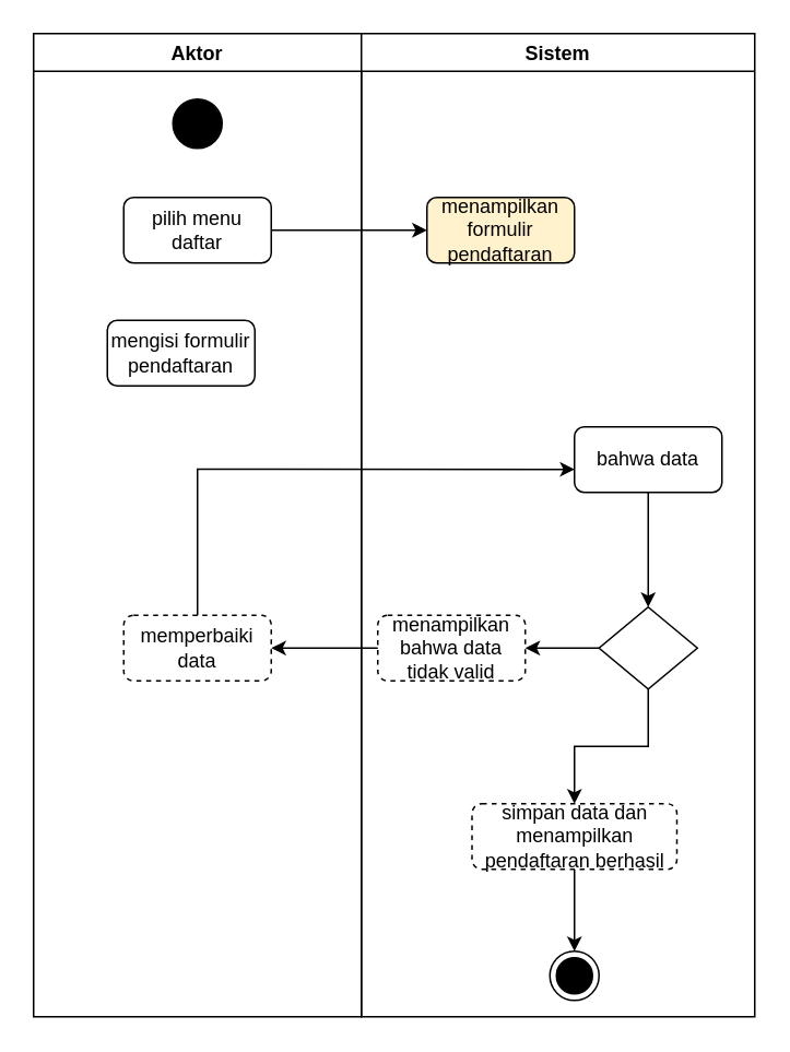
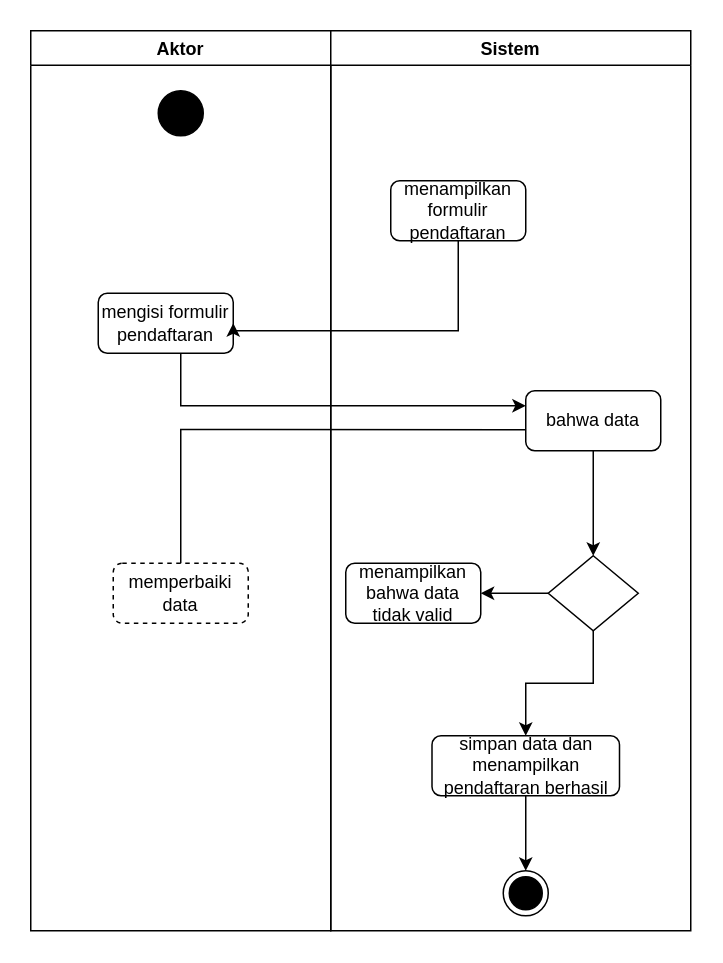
  <mxCell id="0" />
  <mxCell id="1" parent="0" />
  <mxCell id="2" value="Aktor" style="swimlane;" vertex="1" parent="1"><mxGeometry x="20" y="20" width="200" height="600" as="geometry" /></mxCell>
  <mxCell id="3" value="" style="ellipse;whiteSpace=wrap;html=1;aspect=fixed;fillColor=#000000;" vertex="1" parent="2"><mxGeometry x="85" y="40" width="30" height="30" as="geometry" /></mxCell>
- <mxCell id="4" value="pilih menu daftar" style="rounded=1;whiteSpace=wrap;html=1;fillColor=#FFFFFF;" vertex="1" parent="2"><mxGeometry x="55" y="100" width="90" height="40" as="geometry" /></mxCell>
  <mxCell id="5" value="mengisi formulir pendaftaran" style="rounded=1;whiteSpace=wrap;html=1;fillColor=#FFFFFF;" vertex="1" parent="2"><mxGeometry x="45" y="175" width="90" height="40" as="geometry" /></mxCell>
  <mxCell id="6" value="memperbaiki data" style="rounded=1;whiteSpace=wrap;html=1;fillColor=#FFFFFF;dashed=1;" vertex="1" parent="2"><mxGeometry x="55" y="355" width="90" height="40" as="geometry" /></mxCell>
  <mxCell id="7" value="Sistem" style="swimlane;" vertex="1" parent="1"><mxGeometry x="220" y="20" width="240" height="600" as="geometry" /></mxCell>
- <mxCell id="8" value="menampilkan formulir pendaftaran" style="rounded=1;whiteSpace=wrap;html=1;fillColor=#fff2cc;" vertex="1" parent="7"><mxGeometry x="40" y="100" width="90" height="40" as="geometry" /></mxCell>
+ <mxCell id="8" value="menampilkan formulir pendaftaran" style="rounded=1;whiteSpace=wrap;html=1;fillColor=#FFFFFF;" vertex="1" parent="7"><mxGeometry x="40" y="100" width="90" height="40" as="geometry" /></mxCell>
  <mxCell id="9" value="" style="edgeStyle=orthogonalEdgeStyle;rounded=0;orthogonalLoop=1;jettySize=auto;html=1;" edge="1" parent="7" source="10" target="16"><mxGeometry relative="1" as="geometry" /></mxCell>
  <mxCell id="10" value="bahwa data" style="rounded=1;whiteSpace=wrap;html=1;fillColor=#FFFFFF;" vertex="1" parent="7"><mxGeometry x="130" y="240" width="90" height="40" as="geometry" /></mxCell>
- <mxCell id="11" value="menampilkan bahwa data tidak valid" style="rounded=1;whiteSpace=wrap;html=1;fillColor=#FFFFFF;dashed=1;" vertex="1" parent="7"><mxGeometry x="10" y="355" width="90" height="40" as="geometry" /></mxCell>
+ <mxCell id="11" value="menampilkan bahwa data tidak valid" style="rounded=1;whiteSpace=wrap;html=1;fillColor=#FFFFFF;" vertex="1" parent="7"><mxGeometry x="10" y="355" width="90" height="40" as="geometry" /></mxCell>
  <mxCell id="12" value="" style="edgeStyle=orthogonalEdgeStyle;rounded=0;orthogonalLoop=1;jettySize=auto;html=1;" edge="1" parent="7" source="13" target="17"><mxGeometry relative="1" as="geometry" /></mxCell>
- <mxCell id="13" value="simpan data dan menampilkan pendaftaran berhasil" style="rounded=1;whiteSpace=wrap;html=1;fillColor=#FFFFFF;dashed=1;" vertex="1" parent="7"><mxGeometry x="67.5" y="470" width="125" height="40" as="geometry" /></mxCell>
+ <mxCell id="13" value="simpan data dan menampilkan pendaftaran berhasil" style="rounded=1;whiteSpace=wrap;html=1;fillColor=#FFFFFF;" vertex="1" parent="7"><mxGeometry x="67.5" y="470" width="125" height="40" as="geometry" /></mxCell>
  <mxCell id="14" value="" style="edgeStyle=orthogonalEdgeStyle;rounded=0;orthogonalLoop=1;jettySize=auto;html=1;" edge="1" parent="7" source="16" target="11"><mxGeometry relative="1" as="geometry"><Array as="points"><mxPoint x="110" y="375" /><mxPoint x="110" y="375" /></Array></mxGeometry></mxCell>
  <mxCell id="15" value="" style="edgeStyle=orthogonalEdgeStyle;rounded=0;orthogonalLoop=1;jettySize=auto;html=1;" edge="1" parent="7" source="16" target="13"><mxGeometry relative="1" as="geometry" /></mxCell>
  <mxCell id="16" value="" style="rhombus;whiteSpace=wrap;html=1;fillColor=#FFFFFF;" vertex="1" parent="7"><mxGeometry x="145" y="350" width="60" height="50" as="geometry" /></mxCell>
  <mxCell id="17" value="" style="ellipse;html=1;shape=endState;fillColor=#000000;strokeColor=#000000;" vertex="1" parent="7"><mxGeometry x="115" y="560" width="30" height="30" as="geometry" /></mxCell>
- <mxCell id="18" value="" style="edgeStyle=orthogonalEdgeStyle;rounded=0;orthogonalLoop=1;jettySize=auto;html=1;entryX=0;entryY=0.5;entryDx=0;entryDy=0;" edge="1" parent="1" source="4" target="8"><mxGeometry relative="1" as="geometry"><mxPoint x="250" y="140" as="targetPoint" /></mxGeometry></mxCell>
- <mxCell id="21" value="" style="edgeStyle=orthogonalEdgeStyle;rounded=0;orthogonalLoop=1;jettySize=auto;html=1;entryX=0.002;entryY=0.648;entryDx=0;entryDy=0;entryPerimeter=0;" edge="1" parent="1" source="6" target="10"><mxGeometry relative="1" as="geometry"><Array as="points"><mxPoint x="120" y="286" /></Array></mxGeometry></mxCell>
- <mxCell id="22" value="" style="edgeStyle=orthogonalEdgeStyle;rounded=0;orthogonalLoop=1;jettySize=auto;html=1;" edge="1" parent="1" source="11" target="6"><mxGeometry relative="1" as="geometry" /></mxCell>
+ <mxCell id="19" value="" style="edgeStyle=orthogonalEdgeStyle;rounded=0;orthogonalLoop=1;jettySize=auto;html=1;entryX=1;entryY=0.5;entryDx=0;entryDy=0;" edge="1" parent="1" source="8" target="5"><mxGeometry relative="1" as="geometry"><Array as="points"><mxPoint x="305" y="220" /></Array></mxGeometry></mxCell>
+ <mxCell id="20" value="" style="edgeStyle=orthogonalEdgeStyle;rounded=0;orthogonalLoop=1;jettySize=auto;html=1;entryX=0;entryY=0.25;entryDx=0;entryDy=0;" edge="1" parent="1" source="5" target="10"><mxGeometry relative="1" as="geometry"><Array as="points"><mxPoint x="120" y="270" /></Array></mxGeometry></mxCell>
+ <mxCell id="21" value="" style="edgeStyle=orthogonalEdgeStyle;rounded=0;orthogonalLoop=1;jettySize=auto;html=1;entryX=0.002;entryY=0.648;entryDx=0;entryDy=0;entryPerimeter=0;endArrow=none;" edge="1" parent="1" source="6" target="10"><mxGeometry relative="1" as="geometry"><Array as="points"><mxPoint x="120" y="286" /></Array></mxGeometry></mxCell>
